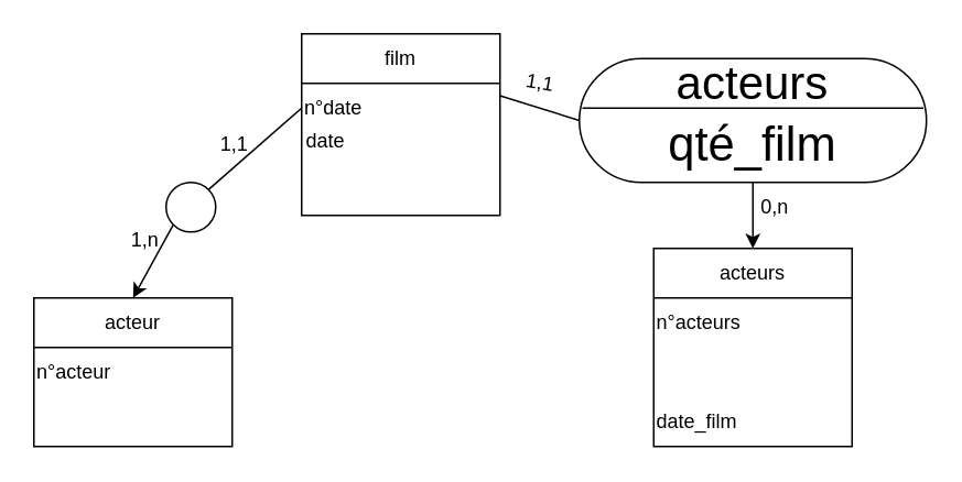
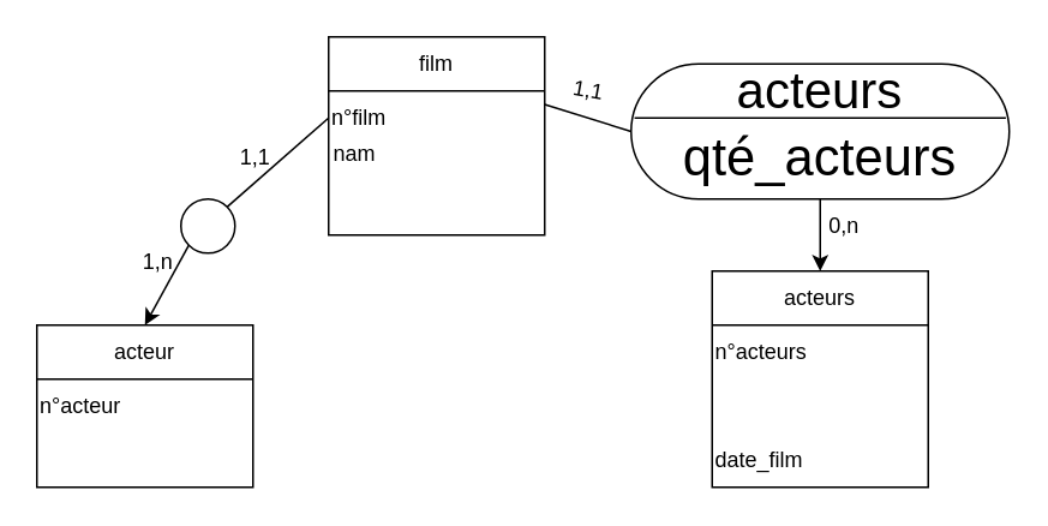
  <mxCell id="0" />
  <mxCell id="1" parent="0" />
  <mxCell id="2" value="" style="rounded=0;whiteSpace=wrap;html=1;" vertex="1" parent="1"><mxGeometry x="182" width="120" height="110" as="geometry" y="20" /></mxCell>
  <mxCell id="3" value="" style="endArrow=none;html=1;rounded=0;entryX=1;entryY=1;entryDx=0;entryDy=0;" edge="1" parent="1" target="4"><mxGeometry width="50" height="50" relative="1" as="geometry"><mxPoint x="182" y="50" as="sourcePoint" /><mxPoint x="304" y="50" as="targetPoint" /></mxGeometry></mxCell>
  <mxCell id="4" value="film" style="text;html=1;strokeColor=none;fillColor=none;align=center;verticalAlign=middle;whiteSpace=wrap;rounded=0;" vertex="1" parent="1"><mxGeometry x="182" width="120" height="30" as="geometry" y="20" /></mxCell>
  <mxCell id="5" value="" style="rounded=0;whiteSpace=wrap;html=1;" vertex="1" parent="1"><mxGeometry x="20" y="180" width="120" height="90" as="geometry" /></mxCell>
  <mxCell id="6" value="" style="endArrow=none;html=1;rounded=0;entryX=1;entryY=1;entryDx=0;entryDy=0;" edge="1" parent="1"><mxGeometry width="50" height="50" relative="1" as="geometry"><mxPoint x="20" y="210" as="sourcePoint" /><mxPoint x="140" y="210" as="targetPoint" /></mxGeometry></mxCell>
  <mxCell id="7" value="" style="rounded=0;whiteSpace=wrap;html=1;" vertex="1" parent="1"><mxGeometry x="395" y="150" width="120" height="120" as="geometry" /></mxCell>
  <mxCell id="8" value="" style="endArrow=none;html=1;rounded=0;entryX=1;entryY=1;entryDx=0;entryDy=0;" edge="1" parent="1"><mxGeometry width="50" height="50" relative="1" as="geometry"><mxPoint x="395" y="180" as="sourcePoint" /><mxPoint x="515" y="180" as="targetPoint" /></mxGeometry></mxCell>
  <mxCell id="9" value="" style="endArrow=none;html=1;rounded=0;entryX=0;entryY=0.5;entryDx=0;entryDy=0;exitX=1;exitY=0;exitDx=0;exitDy=0;" edge="1" parent="1" source="22" target="11"><mxGeometry width="50" height="50" relative="1" as="geometry"><mxPoint x="120" y="120" as="sourcePoint" /><mxPoint x="227" y="273.5" as="targetPoint" /></mxGeometry></mxCell>
  <mxCell id="10" value="" style="endArrow=none;html=1;rounded=0;exitX=1;exitY=0.25;exitDx=0;exitDy=0;entryX=0;entryY=0.5;entryDx=0;entryDy=0;" edge="1" parent="1" source="11" target="13"><mxGeometry width="50" height="50" relative="1" as="geometry"><mxPoint x="260" y="273.5" as="sourcePoint" /><mxPoint x="237" y="284" as="targetPoint" /></mxGeometry></mxCell>
- <mxCell id="11" value="n°date" style="text;html=1;strokeColor=none;fillColor=none;align=left;verticalAlign=middle;whiteSpace=wrap;rounded=0;" vertex="1" parent="1"><mxGeometry x="182" y="50" width="120" height="30" as="geometry" /></mxCell>
- <mxCell id="12" value="date" style="text;html=1;strokeColor=none;fillColor=none;align=left;verticalAlign=middle;whiteSpace=wrap;rounded=0;" vertex="1" parent="1"><mxGeometry x="183" y="70" width="120" height="30" as="geometry" /></mxCell>
+ <mxCell id="11" value="n°film" style="text;html=1;strokeColor=none;fillColor=none;align=left;verticalAlign=middle;whiteSpace=wrap;rounded=0;" vertex="1" parent="1"><mxGeometry x="182" y="50" width="120" height="30" as="geometry" /></mxCell>
+ <mxCell id="12" value="nam" style="text;html=1;strokeColor=none;fillColor=none;align=left;verticalAlign=middle;whiteSpace=wrap;rounded=0;" vertex="1" parent="1"><mxGeometry x="183" y="70" width="120" height="30" as="geometry" /></mxCell>
  <mxCell id="13" value="" style="rounded=1;whiteSpace=wrap;html=1;arcSize=50;" vertex="1" parent="1"><mxGeometry x="350" y="35" width="210" height="75" as="geometry" /></mxCell>
  <mxCell id="14" value="" style="endArrow=classic;html=1;rounded=0;entryX=0.5;entryY=0;entryDx=0;entryDy=0;exitX=0.5;exitY=1;exitDx=0;exitDy=0;" edge="1" parent="1" source="13"><mxGeometry width="50" height="50" relative="1" as="geometry"><mxPoint x="280" y="200" as="sourcePoint" /><mxPoint x="455" y="150" as="targetPoint" /></mxGeometry></mxCell>
  <mxCell id="15" value="1,1" style="text;html=1;strokeColor=none;fillColor=none;align=center;verticalAlign=middle;whiteSpace=wrap;rounded=0;rotation=10;" vertex="1" parent="1"><mxGeometry x="314" y="35" width="25" height="30" as="geometry" /></mxCell>
  <mxCell id="16" value="0,n" style="text;html=1;strokeColor=none;fillColor=none;align=center;verticalAlign=middle;whiteSpace=wrap;rounded=0;rotation=0;" vertex="1" parent="1"><mxGeometry x="456" y="110" width="25" height="30" as="geometry" /></mxCell>
  <mxCell id="17" value="1,1" style="text;html=1;strokeColor=none;fillColor=none;align=center;verticalAlign=middle;whiteSpace=wrap;rounded=0;rotation=0;" vertex="1" parent="1"><mxGeometry x="129" y="72" width="25" height="30" as="geometry" /></mxCell>
  <mxCell id="18" value="acteur" style="text;html=1;strokeColor=none;fillColor=none;align=center;verticalAlign=middle;whiteSpace=wrap;rounded=0;" vertex="1" parent="1"><mxGeometry x="20" y="180" width="120" height="30" as="geometry" /></mxCell>
  <mxCell id="19" value="acteurs" style="text;html=1;strokeColor=none;fillColor=none;align=center;verticalAlign=middle;whiteSpace=wrap;rounded=0;" vertex="1" parent="1"><mxGeometry x="395" y="150" width="120" height="30" as="geometry" /></mxCell>
  <mxCell id="20" value="n°acteurs" style="text;html=1;strokeColor=none;fillColor=none;align=left;verticalAlign=middle;whiteSpace=wrap;rounded=0;" vertex="1" parent="1"><mxGeometry x="395" y="180" width="120" height="30" as="geometry" /></mxCell>
  <mxCell id="21" value="n°acteur" style="text;html=1;strokeColor=none;fillColor=none;align=left;verticalAlign=middle;whiteSpace=wrap;rounded=0;" vertex="1" parent="1"><mxGeometry x="20" y="210" width="120" height="30" as="geometry" /></mxCell>
  <mxCell id="22" value="" style="ellipse;whiteSpace=wrap;html=1;aspect=fixed;" vertex="1" parent="1"><mxGeometry x="100" y="110" width="30" height="30" as="geometry" /></mxCell>
  <mxCell id="23" value="" style="endArrow=classic;html=1;rounded=0;entryX=0.5;entryY=0;entryDx=0;entryDy=0;exitX=0;exitY=1;exitDx=0;exitDy=0;" edge="1" parent="1" source="22" target="18"><mxGeometry width="50" height="50" relative="1" as="geometry"><mxPoint x="120" y="160" as="sourcePoint" /><mxPoint x="330" y="150" as="targetPoint" /></mxGeometry></mxCell>
  <mxCell id="24" value="1,n" style="text;html=1;strokeColor=none;fillColor=none;align=center;verticalAlign=middle;whiteSpace=wrap;rounded=0;rotation=0;" vertex="1" parent="1"><mxGeometry x="75" y="130" width="25" height="30" as="geometry" /></mxCell>
  <mxCell id="25" value="" style="endArrow=none;html=1;rounded=0;entryX=0.99;entryY=0.369;entryDx=0;entryDy=0;exitX=0.008;exitY=0.369;exitDx=0;exitDy=0;exitPerimeter=0;entryPerimeter=0;" edge="1" parent="1"><mxGeometry width="50" height="50" relative="1" as="geometry"><mxPoint x="351.89" y="65.005" as="sourcePoint" /><mxPoint x="558.11" y="65.005" as="targetPoint" /></mxGeometry></mxCell>
  <mxCell id="26" value="acteurs" style="text;html=1;strokeColor=none;fillColor=none;align=center;verticalAlign=middle;whiteSpace=wrap;rounded=0;fontSize=28;" vertex="1" parent="1"><mxGeometry x="360" y="35" width="190" height="30" as="geometry" /></mxCell>
- <mxCell id="27" value="qté_film" style="text;html=1;strokeColor=none;fillColor=none;align=center;verticalAlign=middle;whiteSpace=wrap;rounded=0;fontSize=29;" vertex="1" parent="1"><mxGeometry x="360" y="72" width="190" height="30" as="geometry" /></mxCell>
+ <mxCell id="27" value="qté_acteurs" style="text;html=1;strokeColor=none;fillColor=none;align=center;verticalAlign=middle;whiteSpace=wrap;rounded=0;fontSize=29;" vertex="1" parent="1"><mxGeometry x="360" y="72" width="190" height="30" as="geometry" /></mxCell>
  <mxCell id="28" value="date_film" style="text;html=1;strokeColor=none;fillColor=none;align=left;verticalAlign=middle;whiteSpace=wrap;rounded=0;" vertex="1" parent="1"><mxGeometry x="395" y="240" width="120" height="30" as="geometry" /></mxCell>
